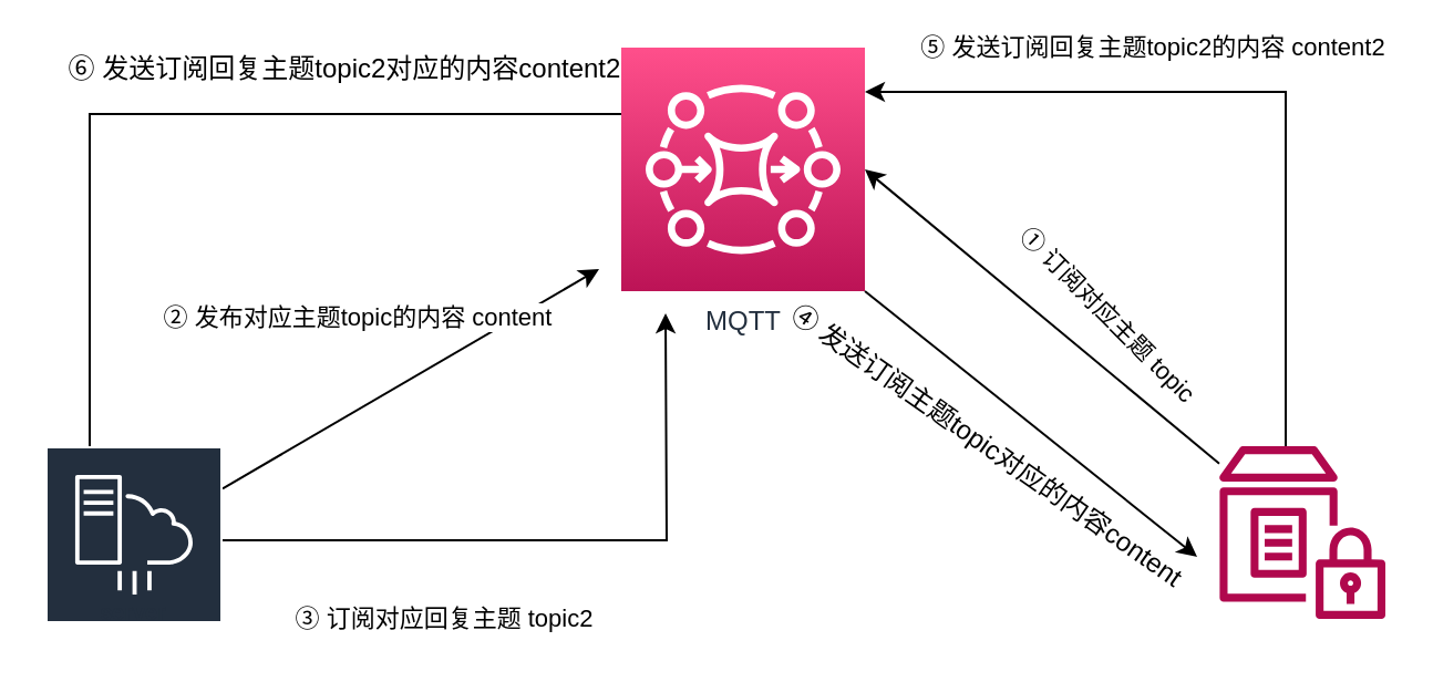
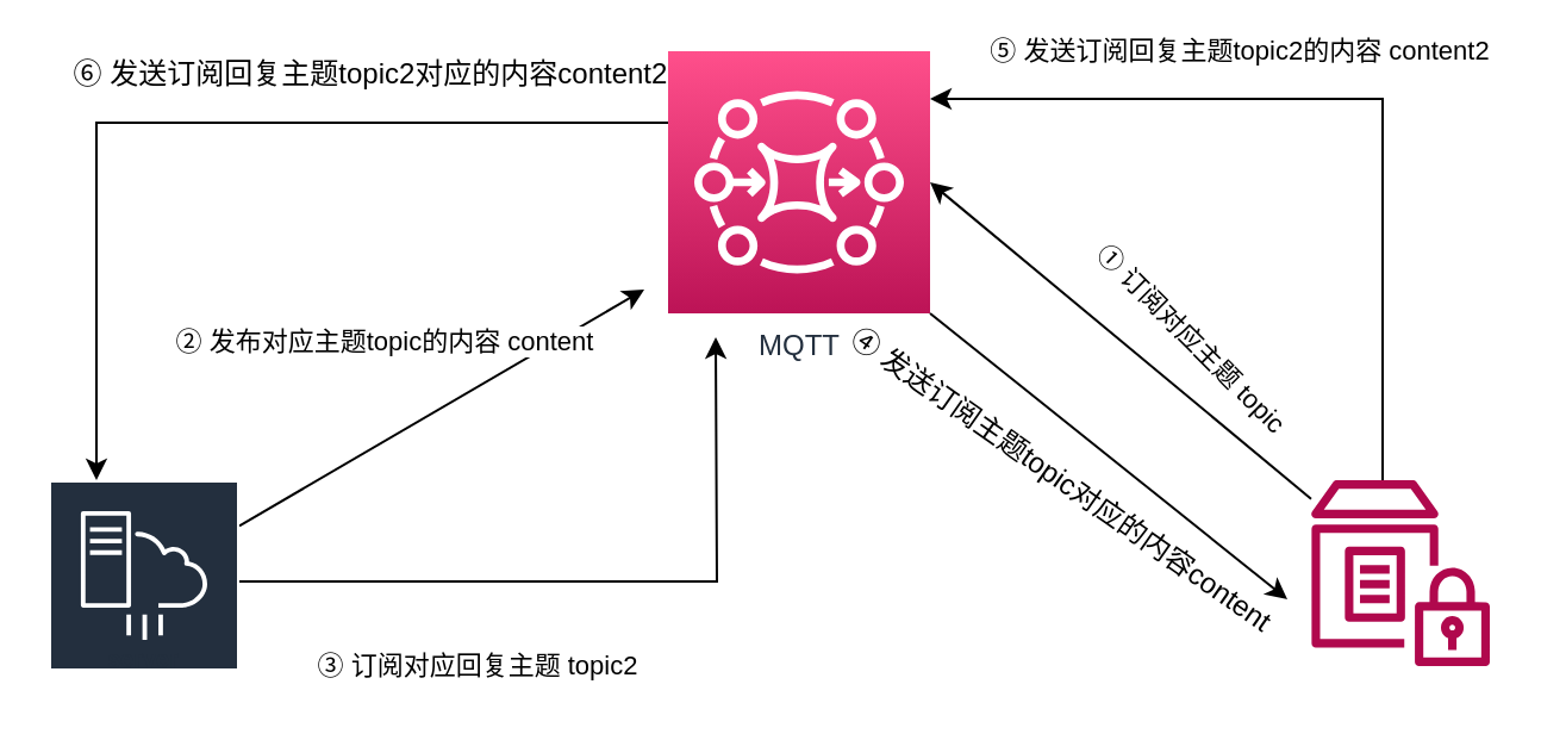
  <mxCell id="0" />
  <mxCell id="1" parent="0" />
  <mxCell id="2" style="edgeStyle=none;rounded=0;orthogonalLoop=1;jettySize=auto;html=1;exitX=1;exitY=1;exitDx=0;exitDy=0;exitPerimeter=0;" edge="1" parent="1" source="4"><mxGeometry relative="1" as="geometry"><mxPoint x="540" y="251" as="targetPoint" /></mxGeometry></mxCell>
- <mxCell id="3" style="edgeStyle=orthogonalEdgeStyle;rounded=0;orthogonalLoop=1;jettySize=auto;html=1;endArrow=none;" edge="1" parent="1" source="4" target="8"><mxGeometry relative="1" as="geometry"><Array as="points"><mxPoint x="40" y="51" /></Array></mxGeometry></mxCell>
+ <mxCell id="3" style="edgeStyle=orthogonalEdgeStyle;rounded=0;orthogonalLoop=1;jettySize=auto;html=1;" edge="1" parent="1" source="4" target="8"><mxGeometry relative="1" as="geometry"><Array as="points"><mxPoint x="40" y="51" /></Array></mxGeometry></mxCell>
  <mxCell id="4" value="MQTT" style="sketch=0;points=[[0,0,0],[0.25,0,0],[0.5,0,0],[0.75,0,0],[1,0,0],[0,1,0],[0.25,1,0],[0.5,1,0],[0.75,1,0],[1,1,0],[0,0.25,0],[0,0.5,0],[0,0.75,0],[1,0.25,0],[1,0.5,0],[1,0.75,0]];outlineConnect=0;fontColor=#232F3E;gradientColor=#FF4F8B;gradientDirection=north;fillColor=#BC1356;strokeColor=#ffffff;dashed=0;verticalLabelPosition=bottom;verticalAlign=top;align=center;html=1;fontSize=12;fontStyle=0;aspect=fixed;shape=mxgraph.aws4.resourceIcon;resIcon=mxgraph.aws4.mq;" vertex="1" parent="1"><mxGeometry x="280" y="21" width="110" height="110" as="geometry" /></mxCell>
  <mxCell id="5" style="edgeStyle=none;rounded=0;orthogonalLoop=1;jettySize=auto;html=1;" edge="1" parent="1" source="8"><mxGeometry relative="1" as="geometry"><mxPoint x="270" y="121" as="targetPoint" /></mxGeometry></mxCell>
  <mxCell id="6" value="② 发布对应主题topic的内容 content" style="edgeLabel;html=1;align=center;verticalAlign=middle;resizable=0;points=[];" vertex="1" connectable="0" parent="5"><mxGeometry x="-0.17" y="-1" relative="1" as="geometry"><mxPoint x="-11" y="-37" as="offset" /></mxGeometry></mxCell>
  <mxCell id="7" style="edgeStyle=orthogonalEdgeStyle;rounded=0;orthogonalLoop=1;jettySize=auto;html=1;" edge="1" parent="1" source="8"><mxGeometry relative="1" as="geometry"><mxPoint x="300" y="141" as="targetPoint" /></mxGeometry></mxCell>
  <mxCell id="8" value="server" style="sketch=0;outlineConnect=0;fontColor=#232F3E;gradientColor=none;strokeColor=#ffffff;fillColor=#232F3E;dashed=0;verticalLabelPosition=middle;verticalAlign=bottom;align=center;html=1;whiteSpace=wrap;fontSize=10;fontStyle=1;spacing=3;shape=mxgraph.aws4.productIcon;prIcon=mxgraph.aws4.server_migration_service;" vertex="1" parent="1"><mxGeometry x="20" y="201" width="80" height="85" as="geometry" /></mxCell>
  <mxCell id="9" style="rounded=0;orthogonalLoop=1;jettySize=auto;html=1;entryX=1;entryY=0.5;entryDx=0;entryDy=0;entryPerimeter=0;" edge="1" parent="1" source="12" target="4"><mxGeometry relative="1" as="geometry" /></mxCell>
  <mxCell id="10" value="① 订阅对应主题 topic" style="edgeLabel;html=1;align=center;verticalAlign=middle;resizable=0;points=[];rotation=45;" vertex="1" connectable="0" parent="9"><mxGeometry x="0.129" y="1" relative="1" as="geometry"><mxPoint x="41" y="6" as="offset" /></mxGeometry></mxCell>
  <mxCell id="11" style="edgeStyle=orthogonalEdgeStyle;rounded=0;orthogonalLoop=1;jettySize=auto;html=1;" edge="1" parent="1" source="12" target="4"><mxGeometry relative="1" as="geometry"><mxPoint x="610" y="21" as="targetPoint" /><Array as="points"><mxPoint x="580" y="41" /></Array></mxGeometry></mxCell>
  <mxCell id="12" value="" style="sketch=0;outlineConnect=0;fontColor=#232F3E;gradientColor=none;fillColor=#B0084D;strokeColor=none;dashed=0;verticalLabelPosition=bottom;verticalAlign=top;align=center;html=1;fontSize=12;fontStyle=0;aspect=fixed;pointerEvents=1;shape=mxgraph.aws4.parameter_store;" vertex="1" parent="1"><mxGeometry x="550" y="201" width="75" height="78" as="geometry" /></mxCell>
  <mxCell id="13" value="④ 发送订阅主题topic对应的内容content" style="text;html=1;align=center;verticalAlign=middle;resizable=0;points=[];autosize=1;strokeColor=none;fillColor=none;rotation=35;" vertex="1" parent="1"><mxGeometry x="330" y="191" width="230" height="20" as="geometry" /></mxCell>
  <mxCell id="14" value="③ 订阅对应回复主题 topic2" style="edgeLabel;html=1;align=center;verticalAlign=middle;resizable=0;points=[];rotation=0;" vertex="1" connectable="0" parent="1"><mxGeometry x="199.999" y="278.986" as="geometry" /></mxCell>
  <mxCell id="15" value="⑤ 发送订阅回复主题topic2的内容 content2" style="edgeLabel;html=1;align=center;verticalAlign=middle;resizable=0;points=[];" vertex="1" connectable="0" parent="1"><mxGeometry x="519.999" y="20.996" as="geometry" /></mxCell>
  <mxCell id="16" value="⑥ 发送订阅回复主题topic2对应的内容content2" style="text;html=1;align=center;verticalAlign=middle;resizable=0;points=[];autosize=1;strokeColor=none;fillColor=none;rotation=0;" vertex="1" parent="1"><mxGeometry x="25" y="21" width="260" height="20" as="geometry" /></mxCell>
